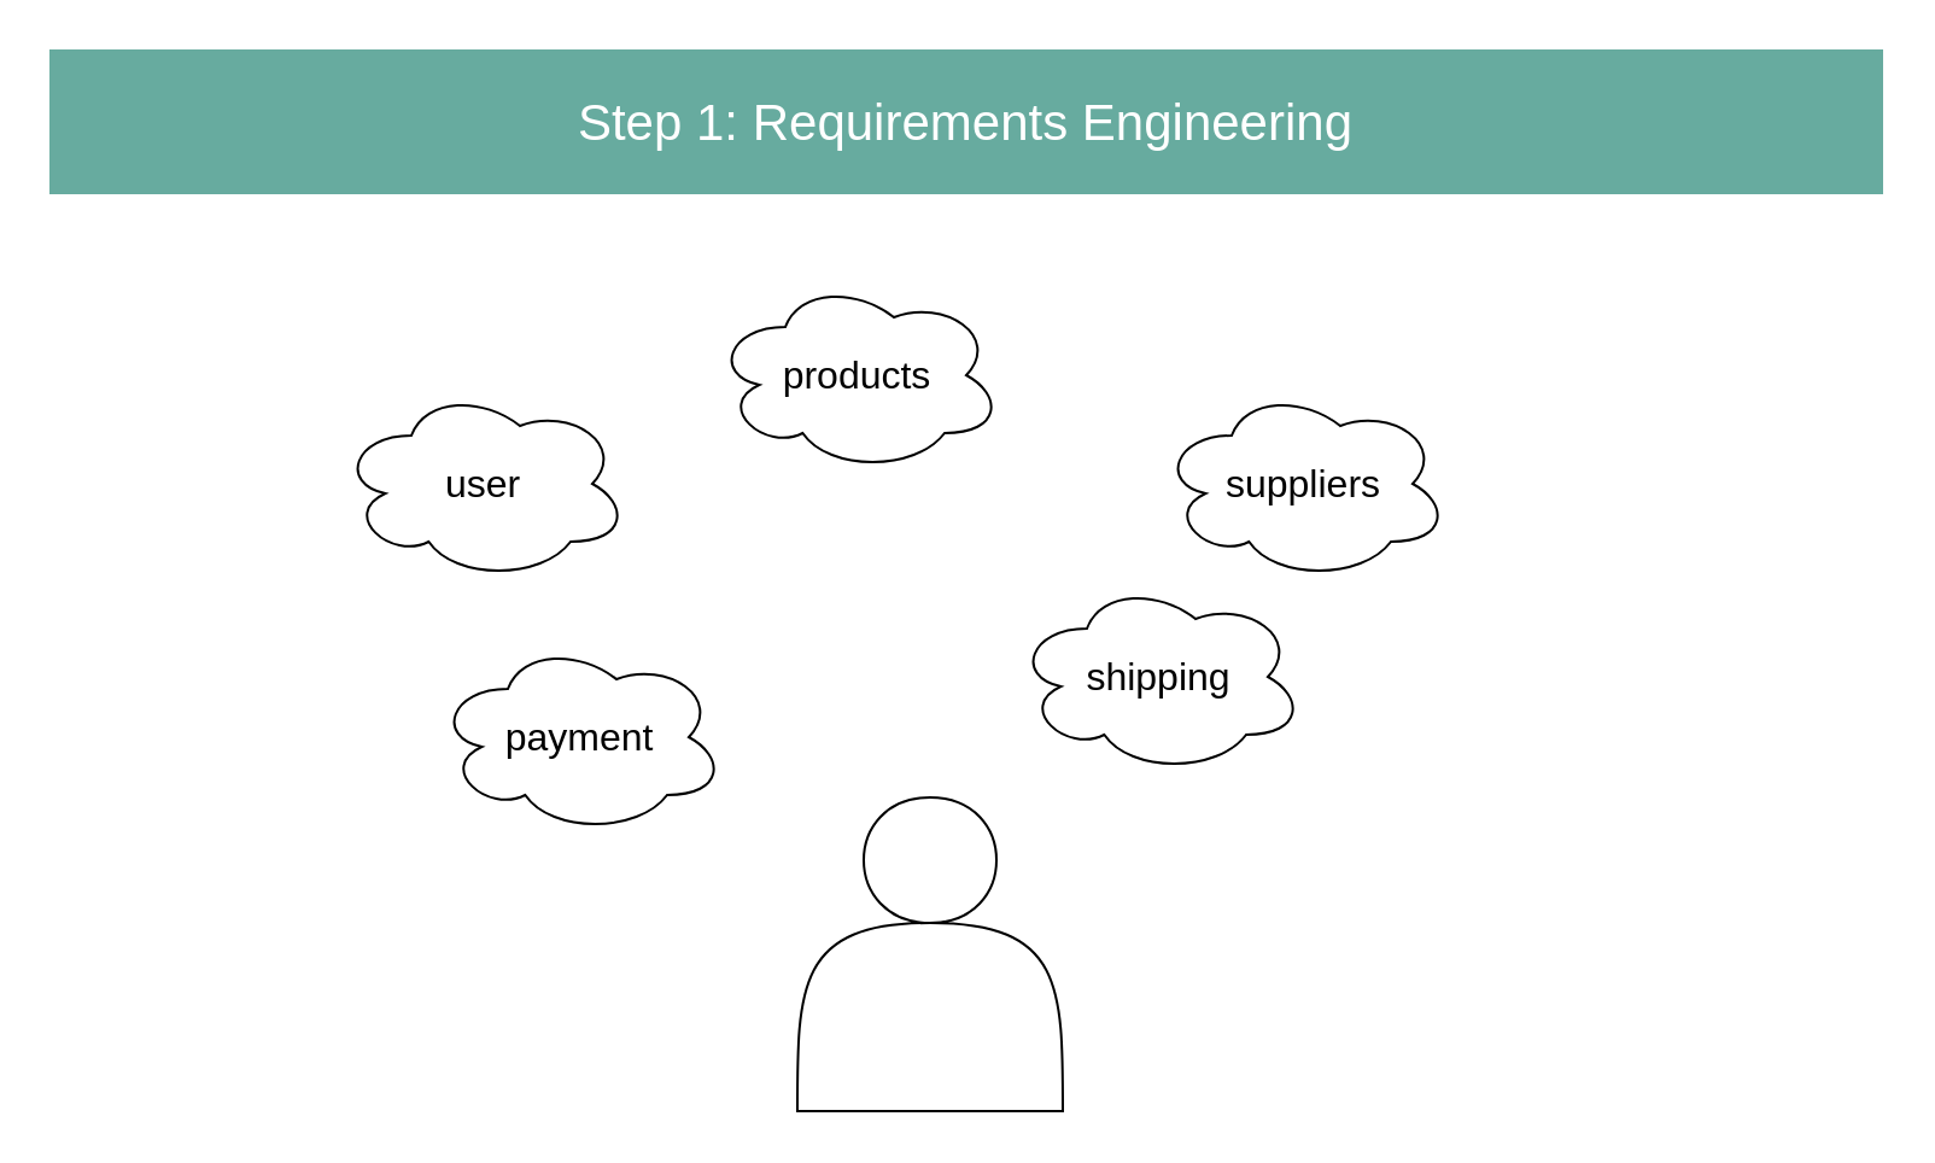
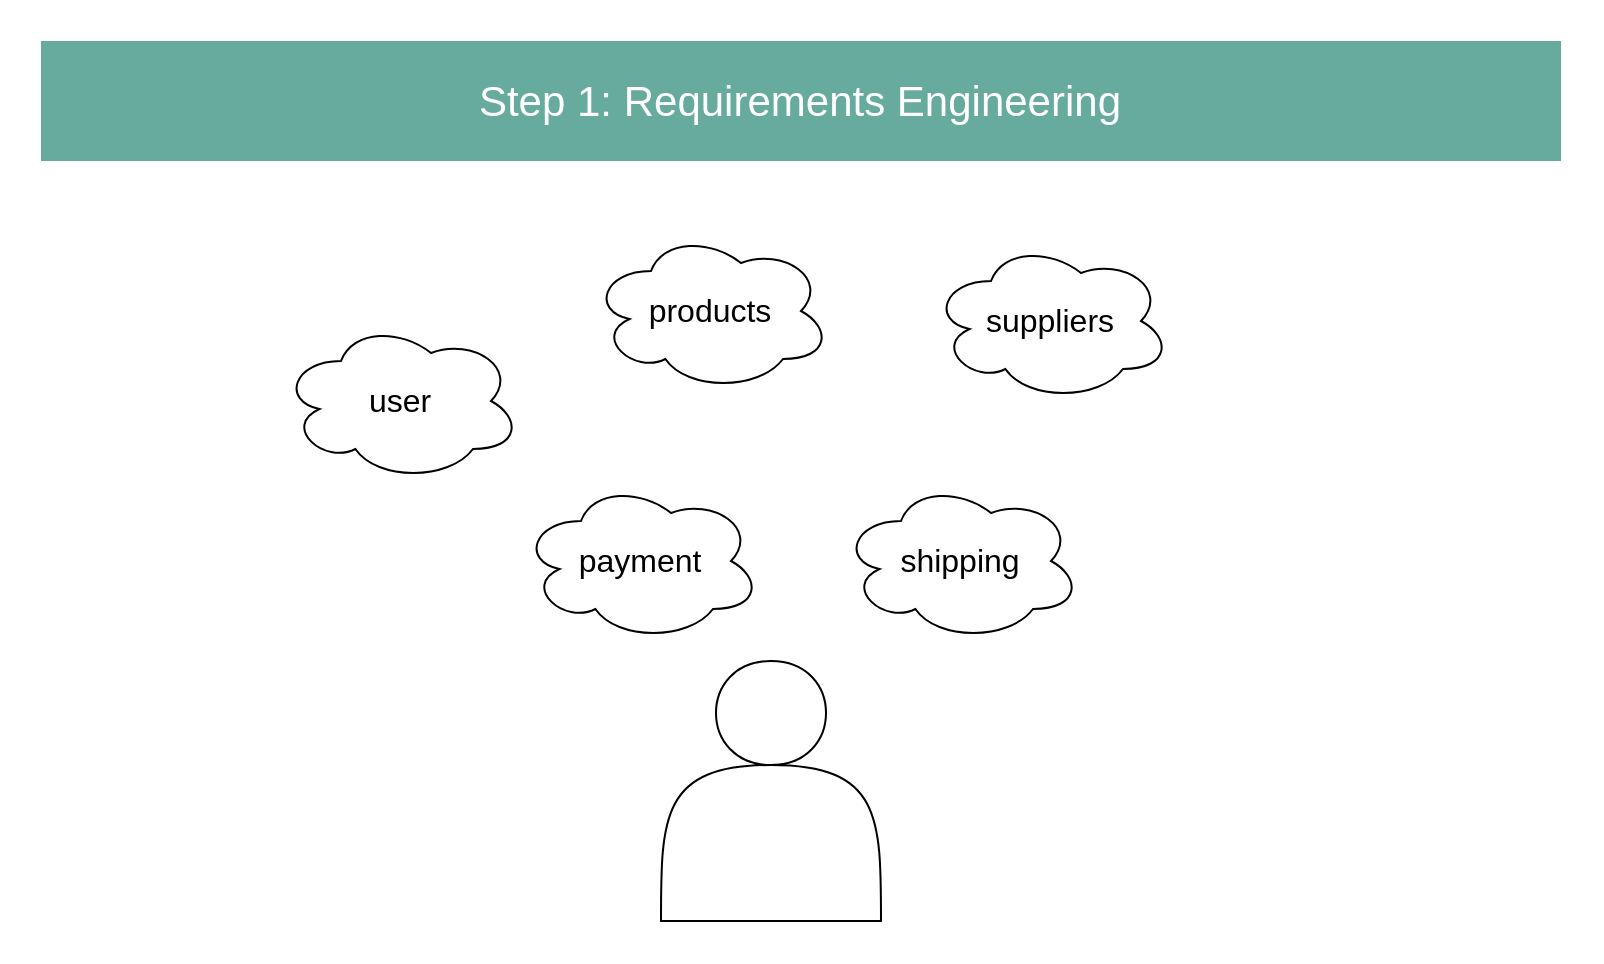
  <mxCell id="0" />
  <mxCell id="1" parent="0" />
  <mxCell id="2" value="" style="shape=actor;whiteSpace=wrap;html=1;" vertex="1" parent="1"><mxGeometry x="330" y="330" width="110" height="130" as="geometry" /></mxCell>
  <mxCell id="3" value="user" style="ellipse;shape=cloud;whiteSpace=wrap;html=1;fontSize=16;" vertex="1" parent="1"><mxGeometry x="140" y="160" width="120" height="80" as="geometry" /></mxCell>
  <mxCell id="4" value="products" style="ellipse;shape=cloud;whiteSpace=wrap;html=1;fontSize=16;" vertex="1" parent="1"><mxGeometry x="295" y="115" width="120" height="80" as="geometry" /></mxCell>
- <mxCell id="5" value="suppliers" style="ellipse;shape=cloud;whiteSpace=wrap;html=1;fontSize=16;" vertex="1" parent="1"><mxGeometry x="480" y="160" width="120" height="80" as="geometry" /></mxCell>
+ <mxCell id="5" value="suppliers" style="ellipse;shape=cloud;whiteSpace=wrap;html=1;fontSize=16;" vertex="1" parent="1"><mxGeometry x="465" y="120" width="120" height="80" as="geometry" /></mxCell>
  <mxCell id="6" value="" style="rounded=0;whiteSpace=wrap;html=1;labelBackgroundColor=#009999;labelBorderColor=#000000;strokeColor=none;fillColor=#67AB9F;" vertex="1" parent="1"><mxGeometry x="20" y="20" width="760" height="60" as="geometry" /></mxCell>
  <mxCell id="7" value="&lt;font style=&quot;font-size: 21px&quot;&gt;Step 1: Requirements&amp;nbsp;&lt;/font&gt;&lt;span style=&quot;font-size: 21px&quot;&gt;Engineering&lt;/span&gt;" style="text;html=1;strokeColor=none;fillColor=none;align=center;verticalAlign=middle;whiteSpace=wrap;rounded=0;labelBackgroundColor=none;fontColor=#FFFFFF;" vertex="1" parent="1"><mxGeometry x="40" y="40" width="720" height="20" as="geometry" /></mxCell>
  <mxCell id="8" value="shipping" style="ellipse;shape=cloud;whiteSpace=wrap;html=1;fontSize=16;" vertex="1" parent="1"><mxGeometry x="420" y="240" width="120" height="80" as="geometry" /></mxCell>
- <mxCell id="9" value="payment" style="ellipse;shape=cloud;whiteSpace=wrap;html=1;fontSize=16;" vertex="1" parent="1"><mxGeometry x="180" y="265" width="120" height="80" as="geometry" /></mxCell>
+ <mxCell id="9" value="payment" style="ellipse;shape=cloud;whiteSpace=wrap;html=1;fontSize=16;" vertex="1" parent="1"><mxGeometry x="260" y="240" width="120" height="80" as="geometry" /></mxCell>
